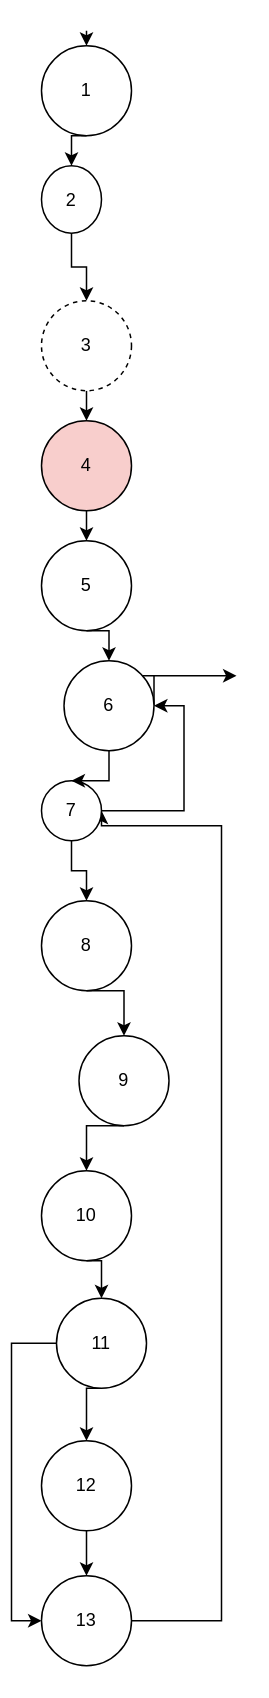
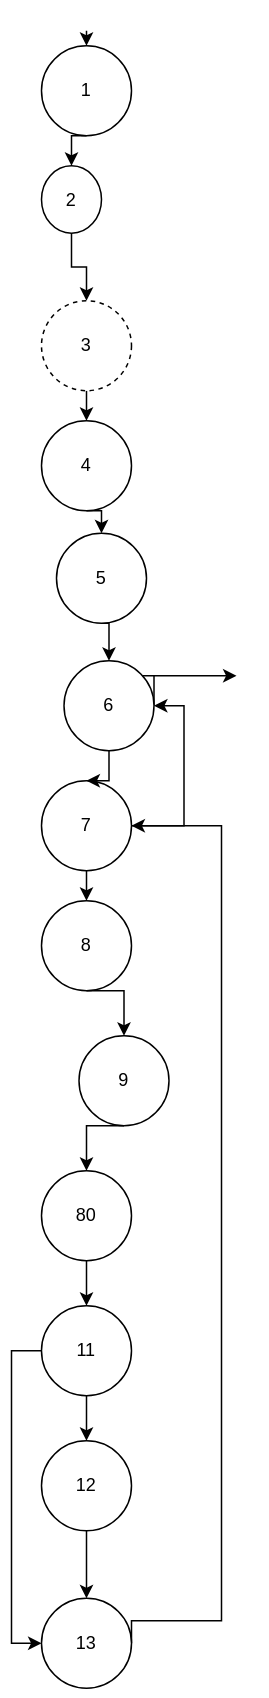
  <mxCell id="0" />
  <mxCell id="1" parent="0" />
  <mxCell id="2" style="edgeStyle=orthogonalEdgeStyle;rounded=0;orthogonalLoop=1;jettySize=auto;html=1;exitX=0.5;exitY=1;exitDx=0;exitDy=0;entryX=0.5;entryY=0;entryDx=0;entryDy=0;" edge="1" parent="1" source="3" target="5"><mxGeometry relative="1" as="geometry" /></mxCell>
  <mxCell id="3" value="1" style="ellipse;whiteSpace=wrap;html=1;aspect=fixed;" vertex="1" parent="1"><mxGeometry x="20" y="30" width="60" height="60" as="geometry" /></mxCell>
  <mxCell id="4" style="edgeStyle=orthogonalEdgeStyle;rounded=0;orthogonalLoop=1;jettySize=auto;html=1;exitX=0.5;exitY=1;exitDx=0;exitDy=0;" edge="1" parent="1" source="5" target="23"><mxGeometry relative="1" as="geometry" /></mxCell>
  <mxCell id="5" value="2" style="ellipse;whiteSpace=wrap;html=1;aspect=fixed;" vertex="1" parent="1"><mxGeometry x="20" y="110" width="40" height="45" as="geometry" /></mxCell>
  <mxCell id="6" style="edgeStyle=orthogonalEdgeStyle;rounded=0;orthogonalLoop=1;jettySize=auto;html=1;exitX=1;exitY=0.5;exitDx=0;exitDy=0;entryX=1;entryY=0.5;entryDx=0;entryDy=0;" edge="1" parent="1" source="7" target="21"><mxGeometry relative="1" as="geometry"><Array as="points"><mxPoint x="140" y="1080" /><mxPoint x="140" y="550" /></Array></mxGeometry></mxCell>
- <mxCell id="7" value="13" style="ellipse;whiteSpace=wrap;html=1;aspect=fixed;" vertex="1" parent="1"><mxGeometry x="20" y="1050" width="60" height="60" as="geometry" /></mxCell>
+ <mxCell id="7" value="13" style="ellipse;whiteSpace=wrap;html=1;aspect=fixed;" vertex="1" parent="1"><mxGeometry x="20" y="1065" width="60" height="60" as="geometry" /></mxCell>
  <mxCell id="8" style="edgeStyle=orthogonalEdgeStyle;rounded=0;orthogonalLoop=1;jettySize=auto;html=1;exitX=0.5;exitY=1;exitDx=0;exitDy=0;entryX=0.5;entryY=0;entryDx=0;entryDy=0;" edge="1" parent="1" source="10" target="12"><mxGeometry relative="1" as="geometry" /></mxCell>
  <mxCell id="9" style="edgeStyle=orthogonalEdgeStyle;rounded=0;orthogonalLoop=1;jettySize=auto;html=1;exitX=0;exitY=0.5;exitDx=0;exitDy=0;entryX=0;entryY=0.5;entryDx=0;entryDy=0;" edge="1" parent="1" source="10" target="7"><mxGeometry relative="1" as="geometry" /></mxCell>
- <mxCell id="10" value="11" style="ellipse;whiteSpace=wrap;html=1;aspect=fixed;" vertex="1" parent="1"><mxGeometry x="30" y="865" width="60" height="60" as="geometry" /></mxCell>
+ <mxCell id="10" value="11" style="ellipse;whiteSpace=wrap;html=1;aspect=fixed;" vertex="1" parent="1"><mxGeometry x="20" y="870" width="60" height="60" as="geometry" /></mxCell>
  <mxCell id="11" style="edgeStyle=orthogonalEdgeStyle;rounded=0;orthogonalLoop=1;jettySize=auto;html=1;exitX=0.5;exitY=1;exitDx=0;exitDy=0;" edge="1" parent="1" source="12" target="7"><mxGeometry relative="1" as="geometry" /></mxCell>
  <mxCell id="12" value="12" style="ellipse;whiteSpace=wrap;html=1;aspect=fixed;" vertex="1" parent="1"><mxGeometry x="20" y="960" width="60" height="60" as="geometry" /></mxCell>
  <mxCell id="13" style="edgeStyle=orthogonalEdgeStyle;rounded=0;orthogonalLoop=1;jettySize=auto;html=1;exitX=0.5;exitY=1;exitDx=0;exitDy=0;entryX=0.5;entryY=0;entryDx=0;entryDy=0;" edge="1" parent="1" source="14" target="10"><mxGeometry relative="1" as="geometry" /></mxCell>
- <mxCell id="14" value="10" style="ellipse;whiteSpace=wrap;html=1;aspect=fixed;" vertex="1" parent="1"><mxGeometry x="20" y="780" width="60" height="60" as="geometry" /></mxCell>
+ <mxCell id="14" value="80" style="ellipse;whiteSpace=wrap;html=1;aspect=fixed;" vertex="1" parent="1"><mxGeometry x="20" y="780" width="60" height="60" as="geometry" /></mxCell>
  <mxCell id="15" style="edgeStyle=orthogonalEdgeStyle;rounded=0;orthogonalLoop=1;jettySize=auto;html=1;exitX=0.5;exitY=1;exitDx=0;exitDy=0;entryX=0.5;entryY=0;entryDx=0;entryDy=0;" edge="1" parent="1" source="16" target="14"><mxGeometry relative="1" as="geometry" /></mxCell>
  <mxCell id="16" value="9" style="ellipse;whiteSpace=wrap;html=1;aspect=fixed;" vertex="1" parent="1"><mxGeometry x="45" y="690" width="60" height="60" as="geometry" /></mxCell>
  <mxCell id="17" style="edgeStyle=orthogonalEdgeStyle;rounded=0;orthogonalLoop=1;jettySize=auto;html=1;exitX=0.5;exitY=1;exitDx=0;exitDy=0;entryX=0.5;entryY=0;entryDx=0;entryDy=0;" edge="1" parent="1" source="18" target="16"><mxGeometry relative="1" as="geometry" /></mxCell>
  <mxCell id="18" value="8" style="ellipse;whiteSpace=wrap;html=1;aspect=fixed;" vertex="1" parent="1"><mxGeometry x="20" y="600" width="60" height="60" as="geometry" /></mxCell>
  <mxCell id="19" style="edgeStyle=orthogonalEdgeStyle;rounded=0;orthogonalLoop=1;jettySize=auto;html=1;exitX=0.5;exitY=1;exitDx=0;exitDy=0;entryX=0.5;entryY=0;entryDx=0;entryDy=0;" edge="1" parent="1" source="21" target="18"><mxGeometry relative="1" as="geometry" /></mxCell>
  <mxCell id="20" style="edgeStyle=orthogonalEdgeStyle;rounded=0;orthogonalLoop=1;jettySize=auto;html=1;exitX=1;exitY=0.5;exitDx=0;exitDy=0;entryX=1;entryY=0.5;entryDx=0;entryDy=0;" edge="1" parent="1" source="21" target="30"><mxGeometry relative="1" as="geometry" /></mxCell>
- <mxCell id="21" value="7" style="ellipse;whiteSpace=wrap;html=1;aspect=fixed;" vertex="1" parent="1"><mxGeometry x="20" y="520" width="40" height="40" as="geometry" /></mxCell>
+ <mxCell id="21" value="7" style="ellipse;whiteSpace=wrap;html=1;aspect=fixed;" vertex="1" parent="1"><mxGeometry x="20" y="520" width="60" height="60" as="geometry" /></mxCell>
  <mxCell id="22" style="edgeStyle=orthogonalEdgeStyle;rounded=0;orthogonalLoop=1;jettySize=auto;html=1;exitX=0.5;exitY=1;exitDx=0;exitDy=0;entryX=0.5;entryY=0;entryDx=0;entryDy=0;" edge="1" parent="1" source="23" target="25"><mxGeometry relative="1" as="geometry" /></mxCell>
  <mxCell id="23" value="3" style="ellipse;whiteSpace=wrap;html=1;aspect=fixed;dashed=1;" vertex="1" parent="1"><mxGeometry x="20" y="200" width="60" height="60" as="geometry" /></mxCell>
  <mxCell id="24" style="edgeStyle=orthogonalEdgeStyle;rounded=0;orthogonalLoop=1;jettySize=auto;html=1;exitX=0.5;exitY=1;exitDx=0;exitDy=0;entryX=0.5;entryY=0;entryDx=0;entryDy=0;" edge="1" parent="1" source="25" target="27"><mxGeometry relative="1" as="geometry" /></mxCell>
- <mxCell id="25" value="4" style="ellipse;whiteSpace=wrap;html=1;aspect=fixed;fillColor=#f8cecc;" vertex="1" parent="1"><mxGeometry x="20" y="280" width="60" height="60" as="geometry" /></mxCell>
+ <mxCell id="25" value="4" style="ellipse;whiteSpace=wrap;html=1;aspect=fixed;" vertex="1" parent="1"><mxGeometry x="20" y="280" width="60" height="60" as="geometry" /></mxCell>
  <mxCell id="26" style="edgeStyle=orthogonalEdgeStyle;rounded=0;orthogonalLoop=1;jettySize=auto;html=1;exitX=0.5;exitY=1;exitDx=0;exitDy=0;entryX=0.5;entryY=0;entryDx=0;entryDy=0;" edge="1" parent="1" source="27" target="30"><mxGeometry relative="1" as="geometry" /></mxCell>
- <mxCell id="27" value="5" style="ellipse;whiteSpace=wrap;html=1;aspect=fixed;" vertex="1" parent="1"><mxGeometry x="20" y="360" width="60" height="60" as="geometry" /></mxCell>
+ <mxCell id="27" value="5" style="ellipse;whiteSpace=wrap;html=1;aspect=fixed;" vertex="1" parent="1"><mxGeometry x="30" y="355" width="60" height="60" as="geometry" /></mxCell>
  <mxCell id="28" style="edgeStyle=orthogonalEdgeStyle;rounded=0;orthogonalLoop=1;jettySize=auto;html=1;exitX=0.5;exitY=1;exitDx=0;exitDy=0;" edge="1" parent="1" source="30" target="21"><mxGeometry relative="1" as="geometry" /></mxCell>
  <mxCell id="29" style="edgeStyle=orthogonalEdgeStyle;rounded=0;orthogonalLoop=1;jettySize=auto;html=1;exitX=1;exitY=0.5;exitDx=0;exitDy=0;" edge="1" parent="1" source="30"><mxGeometry relative="1" as="geometry"><mxPoint x="150" y="450" as="targetPoint" /><Array as="points"><mxPoint x="80" y="450" /><mxPoint x="130" y="450" /></Array></mxGeometry></mxCell>
  <mxCell id="30" value="6" style="ellipse;whiteSpace=wrap;html=1;aspect=fixed;" vertex="1" parent="1"><mxGeometry x="35" y="440" width="60" height="60" as="geometry" /></mxCell>
  <mxCell id="31" value="" style="endArrow=classic;html=1;rounded=0;entryX=0.5;entryY=0;entryDx=0;entryDy=0;" edge="1" parent="1" target="3"><mxGeometry width="50" height="50" relative="1" as="geometry"><mxPoint x="50" y="20" as="sourcePoint" /><mxPoint x="10" y="570" as="targetPoint" /></mxGeometry></mxCell>
